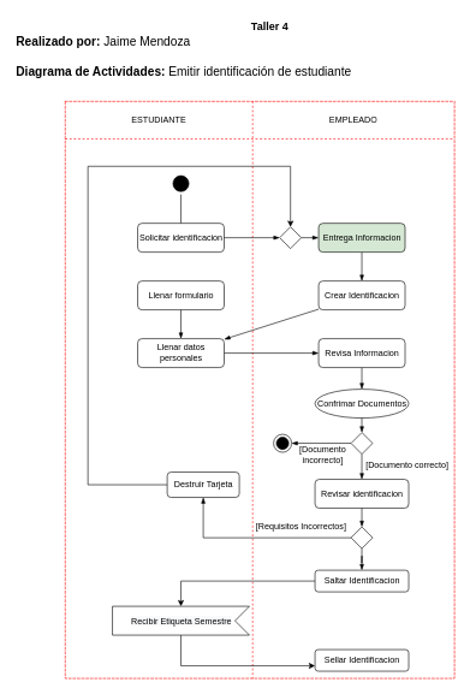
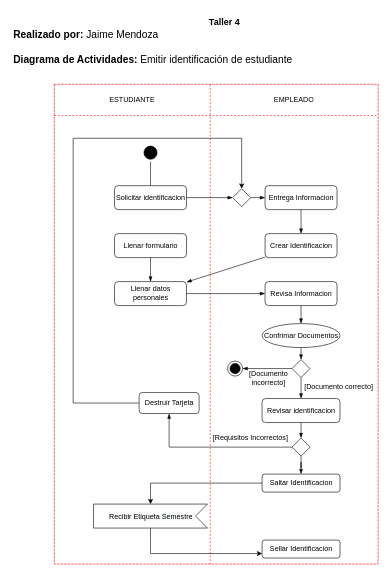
  <mxCell id="0" />
  <mxCell id="1" parent="0" />
  <mxCell id="2" value="" style="shape=table;startSize=0;container=1;collapsible=0;childLayout=tableLayout;dashed=1;strokeColor=#FF0000;" vertex="1" parent="1"><mxGeometry x="90" y="140" width="540" height="800" as="geometry" /></mxCell>
  <mxCell id="3" value="" style="shape=tableRow;horizontal=0;startSize=0;swimlaneHead=0;swimlaneBody=0;top=0;left=0;bottom=0;right=0;collapsible=0;dropTarget=0;fillColor=none;points=[[0,0.5],[1,0.5]];portConstraint=eastwest;" vertex="1" parent="2"><mxGeometry width="540" height="52" as="geometry" /></mxCell>
  <mxCell id="4" value="ESTUDIANTE" style="shape=partialRectangle;html=1;whiteSpace=wrap;connectable=0;overflow=hidden;fillColor=none;top=0;left=0;bottom=0;right=0;pointerEvents=1;" vertex="1" parent="3"><mxGeometry width="260" height="52" as="geometry"><mxRectangle width="260" height="52" as="alternateBounds" /></mxGeometry></mxCell>
  <mxCell id="5" value="EMPLEADO" style="shape=partialRectangle;html=1;whiteSpace=wrap;connectable=0;overflow=hidden;fillColor=none;top=0;left=0;bottom=0;right=0;pointerEvents=1;" vertex="1" parent="3"><mxGeometry x="260" width="280" height="52" as="geometry"><mxRectangle width="280" height="52" as="alternateBounds" /></mxGeometry></mxCell>
  <mxCell id="6" value="" style="shape=tableRow;horizontal=0;startSize=0;swimlaneHead=0;swimlaneBody=0;top=0;left=0;bottom=0;right=0;collapsible=0;dropTarget=0;fillColor=none;points=[[0,0.5],[1,0.5]];portConstraint=eastwest;" vertex="1" parent="2"><mxGeometry y="52" width="540" height="748" as="geometry" /></mxCell>
  <mxCell id="7" value="" style="shape=partialRectangle;html=1;whiteSpace=wrap;connectable=0;overflow=hidden;fillColor=none;top=0;left=0;bottom=0;right=0;pointerEvents=1;" vertex="1" parent="6"><mxGeometry width="260" height="748" as="geometry"><mxRectangle width="260" height="748" as="alternateBounds" /></mxGeometry></mxCell>
  <mxCell id="8" value="" style="shape=partialRectangle;html=1;whiteSpace=wrap;connectable=0;overflow=hidden;fillColor=none;top=0;left=0;bottom=0;right=0;pointerEvents=1;" vertex="1" parent="6"><mxGeometry x="260" width="280" height="748" as="geometry"><mxRectangle width="280" height="748" as="alternateBounds" /></mxGeometry></mxCell>
  <mxCell id="9" style="edgeStyle=orthogonalEdgeStyle;rounded=0;orthogonalLoop=1;jettySize=auto;html=1;startArrow=none;startFill=0;endArrow=none;endFill=0;" parent="1" source="10" target="12" edge="1"><mxGeometry relative="1" as="geometry" /></mxCell>
  <mxCell id="10" value="" style="ellipse;html=1;shape=startState;fillColor=#000000;strokeColor=#000000;" parent="1" vertex="1"><mxGeometry x="235.5" y="239" width="30" height="30" as="geometry" /></mxCell>
  <mxCell id="11" style="edgeStyle=none;rounded=0;orthogonalLoop=1;jettySize=auto;html=1;startArrow=none;startFill=0;endArrow=blockThin;endFill=1;" parent="1" source="39" target="14" edge="1"><mxGeometry relative="1" as="geometry" /></mxCell>
  <mxCell id="12" value="Solicitar identificacion" style="rounded=1;whiteSpace=wrap;html=1;" parent="1" vertex="1"><mxGeometry x="190.5" y="309" width="120" height="40" as="geometry" /></mxCell>
  <mxCell id="13" style="edgeStyle=none;rounded=0;orthogonalLoop=1;jettySize=auto;html=1;entryX=0.5;entryY=0;entryDx=0;entryDy=0;startArrow=none;startFill=0;endArrow=blockThin;endFill=1;" parent="1" source="14" target="17" edge="1"><mxGeometry relative="1" as="geometry" /></mxCell>
- <mxCell id="14" value="Entrega Informacion" style="rounded=1;whiteSpace=wrap;html=1;strokeColor=#000000;fillColor=#d5e8d4;" parent="1" vertex="1"><mxGeometry x="441.5" y="309" width="120" height="40" as="geometry" /></mxCell>
+ <mxCell id="14" value="Entrega Informacion" style="rounded=1;whiteSpace=wrap;html=1;strokeColor=#000000;" parent="1" vertex="1"><mxGeometry x="441.5" y="309" width="120" height="40" as="geometry" /></mxCell>
  <mxCell id="15" value="Llenar formulario" style="rounded=1;whiteSpace=wrap;html=1;" parent="1" vertex="1"><mxGeometry x="190.5" y="389" width="120" height="40" as="geometry" /></mxCell>
  <mxCell id="16" style="edgeStyle=none;rounded=0;orthogonalLoop=1;jettySize=auto;html=1;startArrow=none;startFill=0;endArrow=blockThin;endFill=1;" parent="1" source="17" target="26" edge="1"><mxGeometry relative="1" as="geometry" /></mxCell>
  <mxCell id="17" value="Crear Identificacion" style="rounded=1;whiteSpace=wrap;html=1;strokeColor=#000000;" parent="1" vertex="1"><mxGeometry x="441.5" y="389" width="120" height="40" as="geometry" /></mxCell>
  <mxCell id="18" style="edgeStyle=none;rounded=0;orthogonalLoop=1;jettySize=auto;html=1;exitX=0.5;exitY=1;exitDx=0;exitDy=0;entryX=0.5;entryY=0;entryDx=0;entryDy=0;startArrow=none;startFill=0;endArrow=blockThin;endFill=1;" parent="1" source="19" target="20" edge="1"><mxGeometry relative="1" as="geometry" /></mxCell>
  <mxCell id="19" value="Revisa Informacion" style="rounded=1;whiteSpace=wrap;html=1;strokeColor=#000000;" parent="1" vertex="1"><mxGeometry x="441.5" y="469" width="120" height="40" as="geometry" /></mxCell>
  <mxCell id="20" value="Confrimar Documentos" style="ellipse;whiteSpace=wrap;html=1;strokeColor=#000000;" parent="1" vertex="1"><mxGeometry x="436.5" y="539" width="130" height="40" as="geometry" /></mxCell>
  <mxCell id="21" style="edgeStyle=none;rounded=0;orthogonalLoop=1;jettySize=auto;html=1;startArrow=blockThin;startFill=1;endArrow=none;endFill=0;" parent="1" source="23" target="20" edge="1"><mxGeometry relative="1" as="geometry" /></mxCell>
  <mxCell id="22" style="edgeStyle=none;rounded=0;orthogonalLoop=1;jettySize=auto;html=1;startArrow=blockThin;startFill=1;endArrow=none;endFill=0;entryX=0;entryY=0.5;entryDx=0;entryDy=0;entryPerimeter=0;" parent="1" source="31" target="23" edge="1"><mxGeometry relative="1" as="geometry"><mxPoint x="317.5" y="614" as="sourcePoint" /></mxGeometry></mxCell>
  <mxCell id="23" value="" style="strokeWidth=1;html=1;shape=mxgraph.flowchart.decision;whiteSpace=wrap;strokeColor=#000000;" parent="1" vertex="1"><mxGeometry x="486.5" y="599" width="30" height="30" as="geometry" /></mxCell>
  <mxCell id="24" style="edgeStyle=none;rounded=0;orthogonalLoop=1;jettySize=auto;html=1;startArrow=none;startFill=0;endArrow=blockThin;endFill=1;" parent="1" source="15" target="26" edge="1"><mxGeometry relative="1" as="geometry" /></mxCell>
  <mxCell id="25" style="edgeStyle=none;rounded=0;orthogonalLoop=1;jettySize=auto;html=1;entryX=0;entryY=0.5;entryDx=0;entryDy=0;startArrow=none;startFill=0;endArrow=blockThin;endFill=1;" parent="1" source="26" target="19" edge="1"><mxGeometry relative="1" as="geometry" /></mxCell>
  <mxCell id="26" value="Llenar datos personales" style="rounded=1;whiteSpace=wrap;html=1;strokeColor=#000000;" parent="1" vertex="1"><mxGeometry x="190.5" y="469" width="120" height="40" as="geometry" /></mxCell>
  <mxCell id="27" style="edgeStyle=none;rounded=0;orthogonalLoop=1;jettySize=auto;html=1;startArrow=blockThin;startFill=1;endArrow=none;endFill=0;" parent="1" source="28" target="23" edge="1"><mxGeometry relative="1" as="geometry" /></mxCell>
  <mxCell id="28" value="Revisar identificacion" style="rounded=1;whiteSpace=wrap;html=1;strokeColor=#000000;" parent="1" vertex="1"><mxGeometry x="436.5" y="664" width="130" height="40" as="geometry" /></mxCell>
  <mxCell id="29" value="[Documento&lt;br&gt;incorrecto]" style="text;html=1;strokeColor=none;fillColor=none;align=center;verticalAlign=middle;whiteSpace=wrap;rounded=0;strokeWidth=1;" parent="1" vertex="1"><mxGeometry x="377.5" y="620" width="139" height="20" as="geometry" /></mxCell>
  <mxCell id="30" value="[Documento correcto]" style="text;html=1;strokeColor=none;fillColor=none;align=center;verticalAlign=middle;whiteSpace=wrap;rounded=0;strokeWidth=1;" parent="1" vertex="1"><mxGeometry x="501.5" y="634" width="125" height="20" as="geometry" /></mxCell>
  <mxCell id="31" value="" style="ellipse;html=1;shape=endState;fillColor=#000000;strokeColor=#000000;strokeWidth=1;" parent="1" vertex="1"><mxGeometry x="379" y="601.5" width="25" height="25" as="geometry" /></mxCell>
  <mxCell id="32" style="edgeStyle=none;rounded=0;orthogonalLoop=1;jettySize=auto;html=1;startArrow=blockThin;startFill=1;endArrow=none;endFill=0;" parent="1" source="34" target="28" edge="1"><mxGeometry relative="1" as="geometry" /></mxCell>
  <mxCell id="33" style="edgeStyle=orthogonalEdgeStyle;rounded=0;orthogonalLoop=1;jettySize=auto;html=1;exitX=0.5;exitY=1;exitDx=0;exitDy=0;exitPerimeter=0;startArrow=none;startFill=0;endArrow=blockThin;endFill=1;" parent="1" source="34" target="42" edge="1"><mxGeometry relative="1" as="geometry" /></mxCell>
  <mxCell id="34" value="" style="strokeWidth=1;html=1;shape=mxgraph.flowchart.decision;whiteSpace=wrap;strokeColor=#000000;" parent="1" vertex="1"><mxGeometry x="486.5" y="730" width="30" height="30" as="geometry" /></mxCell>
  <mxCell id="35" style="edgeStyle=orthogonalEdgeStyle;rounded=0;orthogonalLoop=1;jettySize=auto;html=1;startArrow=blockThin;startFill=1;endArrow=none;endFill=0;" parent="1" source="37" target="34" edge="1"><mxGeometry relative="1" as="geometry"><Array as="points"><mxPoint x="281.5" y="745" /></Array></mxGeometry></mxCell>
  <mxCell id="36" style="edgeStyle=orthogonalEdgeStyle;rounded=0;orthogonalLoop=1;jettySize=auto;html=1;entryX=0.5;entryY=0;entryDx=0;entryDy=0;entryPerimeter=0;" edge="1" parent="1" source="37" target="39"><mxGeometry relative="1" as="geometry"><Array as="points"><mxPoint x="121.5" y="672" /><mxPoint x="121.5" y="230" /><mxPoint x="402.5" y="230" /></Array></mxGeometry></mxCell>
  <mxCell id="37" value="Destruir Tarjeta" style="rounded=1;whiteSpace=wrap;html=1;strokeColor=#000000;strokeWidth=1;" parent="1" vertex="1"><mxGeometry x="231.5" y="654" width="100" height="35" as="geometry" /></mxCell>
  <mxCell id="38" value="[Requisitos Incorrectos]" style="text;html=1;strokeColor=none;fillColor=none;align=center;verticalAlign=middle;whiteSpace=wrap;rounded=0;strokeWidth=1;" parent="1" vertex="1"><mxGeometry x="347.5" y="720" width="139" height="20" as="geometry" /></mxCell>
  <mxCell id="39" value="" style="strokeWidth=1;html=1;shape=mxgraph.flowchart.decision;whiteSpace=wrap;strokeColor=#000000;" parent="1" vertex="1"><mxGeometry x="387.5" y="314" width="30" height="30" as="geometry" /></mxCell>
  <mxCell id="40" value="" style="edgeStyle=none;rounded=0;orthogonalLoop=1;jettySize=auto;html=1;startArrow=none;startFill=0;endArrow=blockThin;endFill=1;" parent="1" source="12" target="39" edge="1"><mxGeometry relative="1" as="geometry"><mxPoint x="310.5" y="329" as="sourcePoint" /><mxPoint x="395.5" y="329" as="targetPoint" /></mxGeometry></mxCell>
  <mxCell id="41" style="edgeStyle=orthogonalEdgeStyle;rounded=0;orthogonalLoop=1;jettySize=auto;html=1;" edge="1" parent="1" source="42" target="44"><mxGeometry relative="1" as="geometry" /></mxCell>
  <mxCell id="42" value="Saltar Identificacion" style="rounded=1;whiteSpace=wrap;html=1;strokeColor=#000000;" parent="1" vertex="1"><mxGeometry x="436.5" y="790" width="130" height="30" as="geometry" /></mxCell>
  <mxCell id="43" style="edgeStyle=orthogonalEdgeStyle;rounded=0;orthogonalLoop=1;jettySize=auto;html=1;entryX=0;entryY=0.75;entryDx=0;entryDy=0;" edge="1" parent="1" source="44" target="45"><mxGeometry relative="1" as="geometry"><Array as="points"><mxPoint x="250.5" y="923" /></Array></mxGeometry></mxCell>
  <mxCell id="44" value="&lt;span style=&quot;color: rgb(0, 0, 0); font-family: Helvetica; font-size: 12px; font-style: normal; font-variant-ligatures: normal; font-variant-caps: normal; font-weight: 400; letter-spacing: normal; orphans: 2; text-align: center; text-indent: 0px; text-transform: none; widows: 2; word-spacing: 0px; -webkit-text-stroke-width: 0px; background-color: rgb(248, 249, 250); text-decoration-thickness: initial; text-decoration-style: initial; text-decoration-color: initial; float: none; display: inline !important;&quot;&gt;Recibir Etiqueta Semestre&lt;/span&gt;" style="html=1;shape=mxgraph.infographic.ribbonSimple;notch1=20;notch2=0;align=center;verticalAlign=middle;fontSize=14;fontStyle=0;flipH=1;fillColor=#FFFFFF;strokeColor=#000000;strokeWidth=1;" parent="1" vertex="1"><mxGeometry x="155.5" y="840" width="190" height="40" as="geometry" /></mxCell>
  <mxCell id="45" value="Sellar Identificacion" style="rounded=1;whiteSpace=wrap;html=1;strokeColor=#000000;" parent="1" vertex="1"><mxGeometry x="436.5" y="900" width="130" height="30" as="geometry" /></mxCell>
  <mxCell id="46" value="Taller 4" style="text;html=1;strokeColor=none;fillColor=none;align=center;verticalAlign=middle;whiteSpace=wrap;rounded=0;strokeWidth=1;fontStyle=1;fontSize=15;" parent="1" vertex="1"><mxGeometry x="344" y="20" width="60" height="30" as="geometry" /></mxCell>
  <mxCell id="47" value="&lt;font style=&quot;font-size: 17px;&quot;&gt;&lt;b&gt;Realizado por:&lt;/b&gt; Jaime Mendoza&lt;br&gt;&lt;br&gt;&lt;b&gt;Diagrama de Actividades:&lt;/b&gt;&amp;nbsp;&lt;/font&gt;&lt;span style=&quot;background-color: initial; font-size: 17px;&quot;&gt;&lt;font style=&quot;font-size: 17px;&quot;&gt;Emitir identificación de estudiante&lt;br&gt;&lt;/font&gt;&lt;br&gt;&lt;/span&gt;" style="text;html=1;strokeColor=none;fillColor=none;align=left;verticalAlign=middle;whiteSpace=wrap;rounded=0;strokeWidth=1;fontSize=15;" parent="1" vertex="1"><mxGeometry x="20" y="49" width="480" height="80" as="geometry" /></mxCell>
